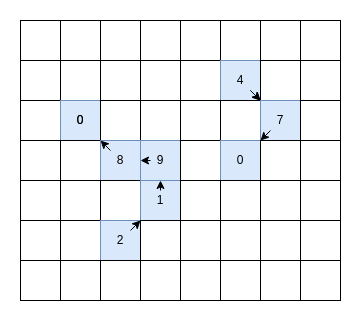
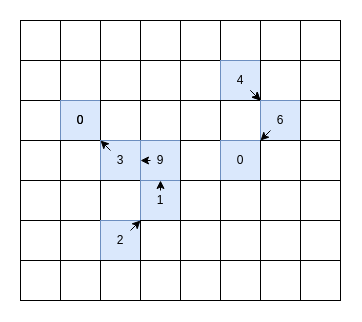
  <mxCell id="0" />
  <mxCell id="1" parent="0" />
  <mxCell id="2" value="" style="whiteSpace=wrap;html=1;aspect=fixed;" vertex="1" parent="1"><mxGeometry x="20" y="20" width="40" height="40" as="geometry" /></mxCell>
  <mxCell id="3" value="" style="whiteSpace=wrap;html=1;aspect=fixed;" vertex="1" parent="1"><mxGeometry x="20" y="20" width="40" height="40" as="geometry" /></mxCell>
  <mxCell id="4" value="" style="whiteSpace=wrap;html=1;aspect=fixed;" vertex="1" parent="1"><mxGeometry x="60" y="20" width="40" height="40" as="geometry" /></mxCell>
  <mxCell id="5" value="" style="whiteSpace=wrap;html=1;aspect=fixed;" vertex="1" parent="1"><mxGeometry x="100" y="20" width="40" height="40" as="geometry" /></mxCell>
  <mxCell id="6" value="" style="whiteSpace=wrap;html=1;aspect=fixed;" vertex="1" parent="1"><mxGeometry x="140" y="20" width="40" height="40" as="geometry" /></mxCell>
  <mxCell id="7" value="" style="whiteSpace=wrap;html=1;aspect=fixed;" vertex="1" parent="1"><mxGeometry x="180" y="20" width="40" height="40" as="geometry" /></mxCell>
  <mxCell id="8" value="" style="whiteSpace=wrap;html=1;aspect=fixed;" vertex="1" parent="1"><mxGeometry x="220" y="20" width="40" height="40" as="geometry" /></mxCell>
  <mxCell id="9" value="" style="whiteSpace=wrap;html=1;aspect=fixed;" vertex="1" parent="1"><mxGeometry x="20" y="60" width="40" height="40" as="geometry" /></mxCell>
  <mxCell id="10" value="" style="whiteSpace=wrap;html=1;aspect=fixed;" vertex="1" parent="1"><mxGeometry x="20" y="60" width="40" height="40" as="geometry" /></mxCell>
  <mxCell id="11" value="" style="whiteSpace=wrap;html=1;aspect=fixed;" vertex="1" parent="1"><mxGeometry x="60" y="60" width="40" height="40" as="geometry" /></mxCell>
  <mxCell id="12" value="" style="whiteSpace=wrap;html=1;aspect=fixed;" vertex="1" parent="1"><mxGeometry x="100" y="60" width="40" height="40" as="geometry" /></mxCell>
  <mxCell id="13" value="" style="whiteSpace=wrap;html=1;aspect=fixed;" vertex="1" parent="1"><mxGeometry x="140" y="60" width="40" height="40" as="geometry" /></mxCell>
  <mxCell id="14" value="" style="whiteSpace=wrap;html=1;aspect=fixed;" vertex="1" parent="1"><mxGeometry x="180" y="60" width="40" height="40" as="geometry" /></mxCell>
  <mxCell id="15" value="" style="whiteSpace=wrap;html=1;aspect=fixed;fillColor=#dae8fc;strokeColor=#6c8ebf;" vertex="1" parent="1"><mxGeometry x="220" y="60" width="40" height="40" as="geometry" /></mxCell>
  <mxCell id="16" value="" style="whiteSpace=wrap;html=1;aspect=fixed;" vertex="1" parent="1"><mxGeometry x="20" y="100" width="40" height="40" as="geometry" /></mxCell>
  <mxCell id="17" value="" style="whiteSpace=wrap;html=1;aspect=fixed;" vertex="1" parent="1"><mxGeometry x="20" y="100" width="40" height="40" as="geometry" /></mxCell>
  <mxCell id="18" value="" style="whiteSpace=wrap;html=1;aspect=fixed;fillColor=#dae8fc;strokeColor=#6c8ebf;" vertex="1" parent="1"><mxGeometry x="60" y="100" width="40" height="40" as="geometry" /></mxCell>
  <mxCell id="19" value="" style="whiteSpace=wrap;html=1;aspect=fixed;" vertex="1" parent="1"><mxGeometry x="100" y="100" width="40" height="40" as="geometry" /></mxCell>
  <mxCell id="20" value="" style="whiteSpace=wrap;html=1;aspect=fixed;" vertex="1" parent="1"><mxGeometry x="140" y="100" width="40" height="40" as="geometry" /></mxCell>
  <mxCell id="21" value="" style="whiteSpace=wrap;html=1;aspect=fixed;" vertex="1" parent="1"><mxGeometry x="180" y="100" width="40" height="40" as="geometry" /></mxCell>
  <mxCell id="22" value="" style="whiteSpace=wrap;html=1;aspect=fixed;" vertex="1" parent="1"><mxGeometry x="220" y="100" width="40" height="40" as="geometry" /></mxCell>
  <mxCell id="23" value="" style="whiteSpace=wrap;html=1;aspect=fixed;" vertex="1" parent="1"><mxGeometry x="20" y="140" width="40" height="40" as="geometry" /></mxCell>
  <mxCell id="24" value="" style="whiteSpace=wrap;html=1;aspect=fixed;" vertex="1" parent="1"><mxGeometry x="20" y="140" width="40" height="40" as="geometry" /></mxCell>
  <mxCell id="25" value="" style="whiteSpace=wrap;html=1;aspect=fixed;" vertex="1" parent="1"><mxGeometry x="60" y="140" width="40" height="40" as="geometry" /></mxCell>
  <mxCell id="26" value="" style="whiteSpace=wrap;html=1;aspect=fixed;fillColor=#dae8fc;strokeColor=#6c8ebf;" vertex="1" parent="1"><mxGeometry x="100" y="140" width="40" height="40" as="geometry" /></mxCell>
  <mxCell id="27" value="" style="whiteSpace=wrap;html=1;aspect=fixed;fillColor=#dae8fc;strokeColor=#6c8ebf;" vertex="1" parent="1"><mxGeometry x="140" y="140" width="40" height="40" as="geometry" /></mxCell>
  <mxCell id="28" value="" style="whiteSpace=wrap;html=1;aspect=fixed;" vertex="1" parent="1"><mxGeometry x="180" y="140" width="40" height="40" as="geometry" /></mxCell>
  <mxCell id="29" value="" style="whiteSpace=wrap;html=1;aspect=fixed;fillColor=#dae8fc;strokeColor=#6c8ebf;" vertex="1" parent="1"><mxGeometry x="220" y="140" width="40" height="40" as="geometry" /></mxCell>
  <mxCell id="30" value="" style="whiteSpace=wrap;html=1;aspect=fixed;" vertex="1" parent="1"><mxGeometry x="20" y="180" width="40" height="40" as="geometry" /></mxCell>
  <mxCell id="31" value="" style="whiteSpace=wrap;html=1;aspect=fixed;" vertex="1" parent="1"><mxGeometry x="20" y="180" width="40" height="40" as="geometry" /></mxCell>
  <mxCell id="32" value="" style="whiteSpace=wrap;html=1;aspect=fixed;" vertex="1" parent="1"><mxGeometry x="60" y="180" width="40" height="40" as="geometry" /></mxCell>
  <mxCell id="33" value="" style="whiteSpace=wrap;html=1;aspect=fixed;" vertex="1" parent="1"><mxGeometry x="100" y="180" width="40" height="40" as="geometry" /></mxCell>
  <mxCell id="34" value="" style="whiteSpace=wrap;html=1;aspect=fixed;fillColor=#dae8fc;strokeColor=#6c8ebf;" vertex="1" parent="1"><mxGeometry x="140" y="180" width="40" height="40" as="geometry" /></mxCell>
  <mxCell id="35" value="" style="whiteSpace=wrap;html=1;aspect=fixed;" vertex="1" parent="1"><mxGeometry x="180" y="180" width="40" height="40" as="geometry" /></mxCell>
  <mxCell id="36" value="" style="whiteSpace=wrap;html=1;aspect=fixed;" vertex="1" parent="1"><mxGeometry x="220" y="180" width="40" height="40" as="geometry" /></mxCell>
  <mxCell id="37" value="" style="whiteSpace=wrap;html=1;aspect=fixed;" vertex="1" parent="1"><mxGeometry x="20" y="220" width="40" height="40" as="geometry" /></mxCell>
  <mxCell id="38" value="" style="whiteSpace=wrap;html=1;aspect=fixed;" vertex="1" parent="1"><mxGeometry x="20" y="220" width="40" height="40" as="geometry" /></mxCell>
  <mxCell id="39" value="" style="whiteSpace=wrap;html=1;aspect=fixed;" vertex="1" parent="1"><mxGeometry x="60" y="220" width="40" height="40" as="geometry" /></mxCell>
  <mxCell id="40" value="" style="whiteSpace=wrap;html=1;aspect=fixed;fillColor=#dae8fc;strokeColor=#6c8ebf;" vertex="1" parent="1"><mxGeometry x="100" y="220" width="40" height="40" as="geometry" /></mxCell>
  <mxCell id="41" value="" style="whiteSpace=wrap;html=1;aspect=fixed;" vertex="1" parent="1"><mxGeometry x="140" y="220" width="40" height="40" as="geometry" /></mxCell>
  <mxCell id="42" value="" style="whiteSpace=wrap;html=1;aspect=fixed;" vertex="1" parent="1"><mxGeometry x="180" y="220" width="40" height="40" as="geometry" /></mxCell>
  <mxCell id="43" value="" style="whiteSpace=wrap;html=1;aspect=fixed;" vertex="1" parent="1"><mxGeometry x="220" y="220" width="40" height="40" as="geometry" /></mxCell>
  <mxCell id="44" value="" style="whiteSpace=wrap;html=1;aspect=fixed;" vertex="1" parent="1"><mxGeometry x="20" y="260" width="40" height="40" as="geometry" /></mxCell>
  <mxCell id="45" value="" style="whiteSpace=wrap;html=1;aspect=fixed;" vertex="1" parent="1"><mxGeometry x="20" y="260" width="40" height="40" as="geometry" /></mxCell>
  <mxCell id="46" value="" style="whiteSpace=wrap;html=1;aspect=fixed;" vertex="1" parent="1"><mxGeometry x="60" y="260" width="40" height="40" as="geometry" /></mxCell>
  <mxCell id="47" value="" style="whiteSpace=wrap;html=1;aspect=fixed;" vertex="1" parent="1"><mxGeometry x="100" y="260" width="40" height="40" as="geometry" /></mxCell>
  <mxCell id="48" value="" style="whiteSpace=wrap;html=1;aspect=fixed;" vertex="1" parent="1"><mxGeometry x="140" y="260" width="40" height="40" as="geometry" /></mxCell>
  <mxCell id="49" value="" style="whiteSpace=wrap;html=1;aspect=fixed;" vertex="1" parent="1"><mxGeometry x="180" y="260" width="40" height="40" as="geometry" /></mxCell>
  <mxCell id="50" value="" style="whiteSpace=wrap;html=1;aspect=fixed;" vertex="1" parent="1"><mxGeometry x="220" y="260" width="40" height="40" as="geometry" /></mxCell>
  <mxCell id="51" value="" style="endArrow=classic;html=1;" edge="1" parent="1"><mxGeometry width="50" height="50" relative="1" as="geometry"><mxPoint x="130" y="230" as="sourcePoint" /><mxPoint x="140" y="220" as="targetPoint" /></mxGeometry></mxCell>
  <mxCell id="52" value="" style="endArrow=classic;html=1;entryX=0;entryY=1;entryDx=0;entryDy=0;" edge="1" parent="1" target="19"><mxGeometry width="50" height="50" relative="1" as="geometry"><mxPoint x="110" y="150" as="sourcePoint" /><mxPoint x="90" y="130" as="targetPoint" /></mxGeometry></mxCell>
  <mxCell id="53" value="" style="endArrow=classic;html=1;" edge="1" parent="1" target="26"><mxGeometry width="50" height="50" relative="1" as="geometry"><mxPoint x="150" y="160" as="sourcePoint" /><mxPoint x="200" y="110" as="targetPoint" /></mxGeometry></mxCell>
  <mxCell id="54" value="" style="endArrow=classic;html=1;" edge="1" parent="1" target="27"><mxGeometry width="50" height="50" relative="1" as="geometry"><mxPoint x="160" y="190" as="sourcePoint" /><mxPoint x="210" y="140" as="targetPoint" /></mxGeometry></mxCell>
  <mxCell id="55" value="2" style="text;html=1;strokeColor=none;fillColor=none;align=center;verticalAlign=middle;whiteSpace=wrap;rounded=0;" vertex="1" parent="1"><mxGeometry x="100" y="230" width="40" height="20" as="geometry" /></mxCell>
  <mxCell id="56" value="1" style="text;html=1;strokeColor=none;fillColor=none;align=center;verticalAlign=middle;whiteSpace=wrap;rounded=0;" vertex="1" parent="1"><mxGeometry x="140" y="190" width="40" height="20" as="geometry" /></mxCell>
- <mxCell id="57" value="8" style="text;html=1;strokeColor=none;fillColor=none;align=center;verticalAlign=middle;whiteSpace=wrap;rounded=0;" vertex="1" parent="1"><mxGeometry x="100" y="150" width="40" height="20" as="geometry" /></mxCell>
+ <mxCell id="57" value="3" style="text;html=1;strokeColor=none;fillColor=none;align=center;verticalAlign=middle;whiteSpace=wrap;rounded=0;" vertex="1" parent="1"><mxGeometry x="100" y="150" width="40" height="20" as="geometry" /></mxCell>
  <mxCell id="58" value="9" style="text;html=1;strokeColor=none;fillColor=none;align=center;verticalAlign=middle;whiteSpace=wrap;rounded=0;" vertex="1" parent="1"><mxGeometry x="140" y="150" width="40" height="20" as="geometry" /></mxCell>
  <mxCell id="59" value="0" style="text;html=1;strokeColor=none;fillColor=none;align=center;verticalAlign=middle;whiteSpace=wrap;rounded=0;" vertex="1" parent="1"><mxGeometry x="60" y="110" width="40" height="20" as="geometry" /></mxCell>
  <mxCell id="60" value="" style="whiteSpace=wrap;html=1;aspect=fixed;" vertex="1" parent="1"><mxGeometry x="260" y="20" width="40" height="40" as="geometry" /></mxCell>
  <mxCell id="61" value="" style="whiteSpace=wrap;html=1;aspect=fixed;" vertex="1" parent="1"><mxGeometry x="260" y="60" width="40" height="40" as="geometry" /></mxCell>
  <mxCell id="62" value="" style="whiteSpace=wrap;html=1;aspect=fixed;fillColor=#dae8fc;strokeColor=#6c8ebf;" vertex="1" parent="1"><mxGeometry x="260" y="100" width="40" height="40" as="geometry" /></mxCell>
  <mxCell id="63" value="" style="whiteSpace=wrap;html=1;aspect=fixed;" vertex="1" parent="1"><mxGeometry x="260" y="140" width="40" height="40" as="geometry" /></mxCell>
  <mxCell id="64" value="" style="whiteSpace=wrap;html=1;aspect=fixed;" vertex="1" parent="1"><mxGeometry x="260" y="180" width="40" height="40" as="geometry" /></mxCell>
  <mxCell id="65" value="" style="whiteSpace=wrap;html=1;aspect=fixed;" vertex="1" parent="1"><mxGeometry x="260" y="220" width="40" height="40" as="geometry" /></mxCell>
  <mxCell id="66" value="" style="whiteSpace=wrap;html=1;aspect=fixed;" vertex="1" parent="1"><mxGeometry x="260" y="260" width="40" height="40" as="geometry" /></mxCell>
  <mxCell id="67" value="0" style="text;html=1;strokeColor=none;fillColor=none;align=center;verticalAlign=middle;whiteSpace=wrap;rounded=0;" vertex="1" parent="1"><mxGeometry x="220" y="150" width="40" height="20" as="geometry" /></mxCell>
  <mxCell id="68" value="4" style="text;html=1;strokeColor=none;fillColor=none;align=center;verticalAlign=middle;whiteSpace=wrap;rounded=0;" vertex="1" parent="1"><mxGeometry x="220" y="70" width="40" height="20" as="geometry" /></mxCell>
- <mxCell id="69" value="7" style="text;html=1;strokeColor=none;fillColor=none;align=center;verticalAlign=middle;whiteSpace=wrap;rounded=0;" vertex="1" parent="1"><mxGeometry x="260" y="110" width="40" height="20" as="geometry" /></mxCell>
+ <mxCell id="69" value="6" style="text;html=1;strokeColor=none;fillColor=none;align=center;verticalAlign=middle;whiteSpace=wrap;rounded=0;" vertex="1" parent="1"><mxGeometry x="260" y="110" width="40" height="20" as="geometry" /></mxCell>
  <mxCell id="70" value="" style="endArrow=classic;html=1;entryX=0;entryY=1;entryDx=0;entryDy=0;" edge="1" parent="1" target="61"><mxGeometry width="50" height="50" relative="1" as="geometry"><mxPoint x="250" y="90" as="sourcePoint" /><mxPoint x="257" y="96" as="targetPoint" /></mxGeometry></mxCell>
  <mxCell id="71" value="" style="endArrow=classic;html=1;entryX=0;entryY=1;entryDx=0;entryDy=0;" edge="1" parent="1"><mxGeometry width="50" height="50" relative="1" as="geometry"><mxPoint x="250" y="90" as="sourcePoint" /><mxPoint x="260" y="100" as="targetPoint" /></mxGeometry></mxCell>
  <mxCell id="72" value="" style="endArrow=classic;html=1;entryX=0;entryY=1;entryDx=0;entryDy=0;" edge="1" parent="1" target="62"><mxGeometry width="50" height="50" relative="1" as="geometry"><mxPoint x="270" y="130" as="sourcePoint" /><mxPoint x="320" y="80" as="targetPoint" /></mxGeometry></mxCell>
  <mxCell id="73" value="" style="whiteSpace=wrap;html=1;aspect=fixed;" vertex="1" parent="1"><mxGeometry x="300" y="20" width="40" height="40" as="geometry" /></mxCell>
  <mxCell id="74" value="" style="whiteSpace=wrap;html=1;aspect=fixed;" vertex="1" parent="1"><mxGeometry x="300" y="20" width="40" height="40" as="geometry" /></mxCell>
  <mxCell id="75" value="" style="whiteSpace=wrap;html=1;aspect=fixed;" vertex="1" parent="1"><mxGeometry x="300" y="60" width="40" height="40" as="geometry" /></mxCell>
  <mxCell id="76" value="" style="whiteSpace=wrap;html=1;aspect=fixed;" vertex="1" parent="1"><mxGeometry x="300" y="60" width="40" height="40" as="geometry" /></mxCell>
  <mxCell id="77" value="" style="whiteSpace=wrap;html=1;aspect=fixed;" vertex="1" parent="1"><mxGeometry x="300" y="100" width="40" height="40" as="geometry" /></mxCell>
  <mxCell id="78" value="" style="whiteSpace=wrap;html=1;aspect=fixed;" vertex="1" parent="1"><mxGeometry x="300" y="100" width="40" height="40" as="geometry" /></mxCell>
  <mxCell id="79" value="" style="whiteSpace=wrap;html=1;aspect=fixed;" vertex="1" parent="1"><mxGeometry x="300" y="140" width="40" height="40" as="geometry" /></mxCell>
  <mxCell id="80" value="" style="whiteSpace=wrap;html=1;aspect=fixed;" vertex="1" parent="1"><mxGeometry x="300" y="140" width="40" height="40" as="geometry" /></mxCell>
  <mxCell id="81" value="" style="whiteSpace=wrap;html=1;aspect=fixed;" vertex="1" parent="1"><mxGeometry x="300" y="180" width="40" height="40" as="geometry" /></mxCell>
  <mxCell id="82" value="" style="whiteSpace=wrap;html=1;aspect=fixed;" vertex="1" parent="1"><mxGeometry x="300" y="180" width="40" height="40" as="geometry" /></mxCell>
  <mxCell id="83" value="" style="whiteSpace=wrap;html=1;aspect=fixed;" vertex="1" parent="1"><mxGeometry x="300" y="220" width="40" height="40" as="geometry" /></mxCell>
  <mxCell id="84" value="" style="whiteSpace=wrap;html=1;aspect=fixed;" vertex="1" parent="1"><mxGeometry x="300" y="220" width="40" height="40" as="geometry" /></mxCell>
  <mxCell id="85" value="" style="whiteSpace=wrap;html=1;aspect=fixed;" vertex="1" parent="1"><mxGeometry x="300" y="260" width="40" height="40" as="geometry" /></mxCell>
  <mxCell id="86" value="" style="whiteSpace=wrap;html=1;aspect=fixed;" vertex="1" parent="1"><mxGeometry x="300" y="260" width="40" height="40" as="geometry" /></mxCell>
  <mxCell id="87" value="0" style="text;html=1;strokeColor=none;fillColor=none;align=center;verticalAlign=middle;whiteSpace=wrap;rounded=0;" vertex="1" parent="1"><mxGeometry x="60" y="110" width="40" height="20" as="geometry" /></mxCell>
